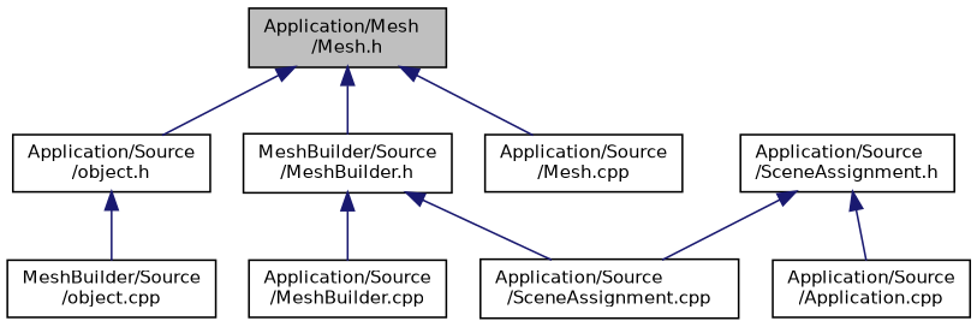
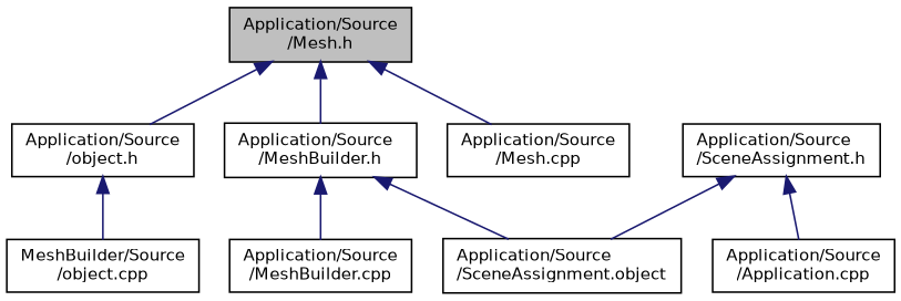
  digraph {
    node [color=black fontname=Helvetica fontsize=10 shape=record]
    edge [color=midnightblue dir=back fontname=Helvetica fontsize=10 labelfontname=Helvetica labelfontsize=10 style=solid]
-   n1 [fillcolor=grey75 fontcolor=black height=0.2 label="Application/Mesh\l/Mesh.h" style=filled width=0.4]
+   n1 [fillcolor=grey75 fontcolor=black height=0.2 label="Application/Source\l/Mesh.h" style=filled width=0.4]
    n2 [height=0.2 label="Application/Source\l/Mesh.cpp" width=0.4]
-   n3 [height=0.2 label="MeshBuilder/Source\l/MeshBuilder.h" width=0.4]
+   n3 [height=0.2 label="Application/Source\l/MeshBuilder.h" width=0.4]
    n4 [height=0.2 label="Application/Source\l/object.h" width=0.4]
    n5 [height=0.2 label="Application/Source\l/SceneAssignment.h" width=0.4]
    n6 [height=0.2 label="Application/Source\l/Application.cpp" width=0.4]
-   n7 [height=0.2 label="Application/Source\l/SceneAssignment.cpp" width=0.4]
+   n7 [height=0.2 label="Application/Source\l/SceneAssignment.object" width=0.4]
    n8 [height=0.2 label="Application/Source\l/MeshBuilder.cpp" width=0.4]
    n9 [height=0.2 label="MeshBuilder/Source\l/object.cpp" width=0.4]
    n1 -> n2
    n1 -> n3
    n1 -> n4
    n3 -> n7
    n3 -> n8
    n4 -> n9
    n5 -> n6
    n5 -> n7
  }
